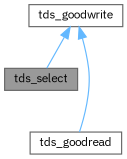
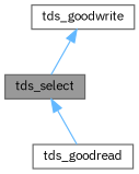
  digraph {
    fontname="IBM Plex Sans"
    rankdir=TB
    node [color=grey40 fillcolor=white fontname="IBM Plex Sans" fontsize=10 shape=box style=filled]
    edge [color=steelblue1 dir=back fontname="IBM Plex Sans" fontsize=10 labelfontname=Helvetica labelfontsize=10 style=solid]
    n1 [color=gray40 fillcolor=grey60 fontcolor=black height=0.2 label=tds_select width=0.4]
    n2 [height=0.2 label=tds_goodread width=0.4]
    n3 [height=0.2 label=tds_goodwrite width=0.4]
-   n3 -> n2
+   n1 -> n2
    n3 -> n1
  }
